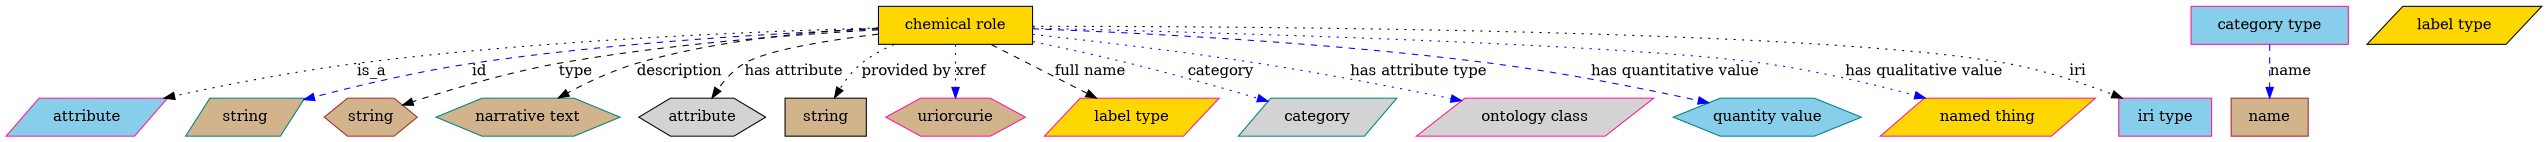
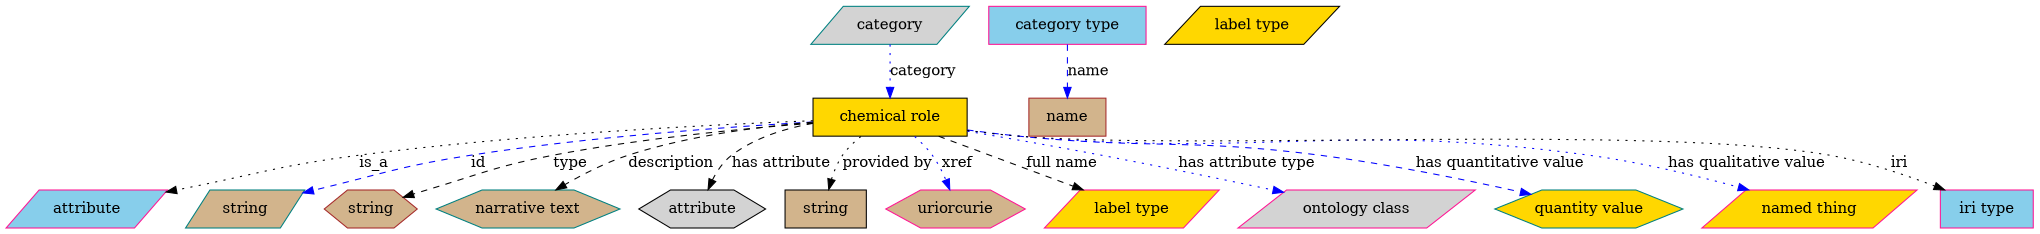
  digraph {
    node [color=deeppink fillcolor=tan shape=parallelogram style=filled]
    edge [color=black style=dotted]
    n1 [color=black fillcolor=gold height=0.5 label="chemical role" shape=box width=2.022]
    attribute [fillcolor=skyblue height=0.5 width=1.4443]
    n3 [color=teal height=0.5 label=string width=1.0652]
    n4 [color=brown height=0.5 label=string shape=hexagon width=1.0652]
    n5 [color=teal height=0.5 label="narrative text" shape=hexagon width=2.0943]
    n6 [color=black fillcolor=lightgrey height=0.5 label=attribute shape=hexagon width=1.4443]
    n7 [color=black height=0.5 label=string shape=box width=1.0652]
    n8 [height=0.5 label=uriorcurie shape=hexagon width=1.5887]
    n9 [fillcolor=gold height=0.5 label="label type" width=1.5707]
    category [color=teal fillcolor=lightgrey height=0.5 width=1.4263]
    n11 [fillcolor=lightgrey height=0.5 label="ontology class" width=2.1304]
-   n12 [color=teal fillcolor=skyblue height=0.5 label="quantity value" shape=hexagon width=2.1484]
+   n12 [color=teal fillcolor=gold height=0.5 label="quantity value" shape=hexagon width=2.1484]
    n13 [fillcolor=gold height=0.5 label="named thing" width=1.9318]
    n14 [fillcolor=skyblue height=0.5 label="iri type" shape=box width=1.2277]
    name [color=brown height=0.5 shape=box width=1.011]
    n16 [fillcolor=skyblue height=0.5 label="category type" shape=box width=2.0762]
    n17 [color=black fillcolor=gold height=0.5 label="label type" width=1.5707]
    n1 -> attribute [label=is_a]
    n1 -> n3 [color=blue label=id style=dashed]
    n1 -> n4 [label=type style=dashed]
    n1 -> n5 [label=description style=dashed]
    n1 -> n6 [label="has attribute" style=dashed]
    n1 -> n7 [label="provided by"]
    n1 -> n8 [color=blue label=xref]
    n1 -> n9 [label="full name" style=dashed]
-   n1 -> category [color=blue label=category]
+   category -> n1 [color=blue label=category]
    n1 -> n11 [color=blue label="has attribute type"]
    n1 -> n12 [color=blue label="has quantitative value" style=dashed]
    n1 -> n13 [color=blue label="has qualitative value"]
    n1 -> n14 [label=iri]
    n16 -> name [color=blue label=name style=dashed]
  }
